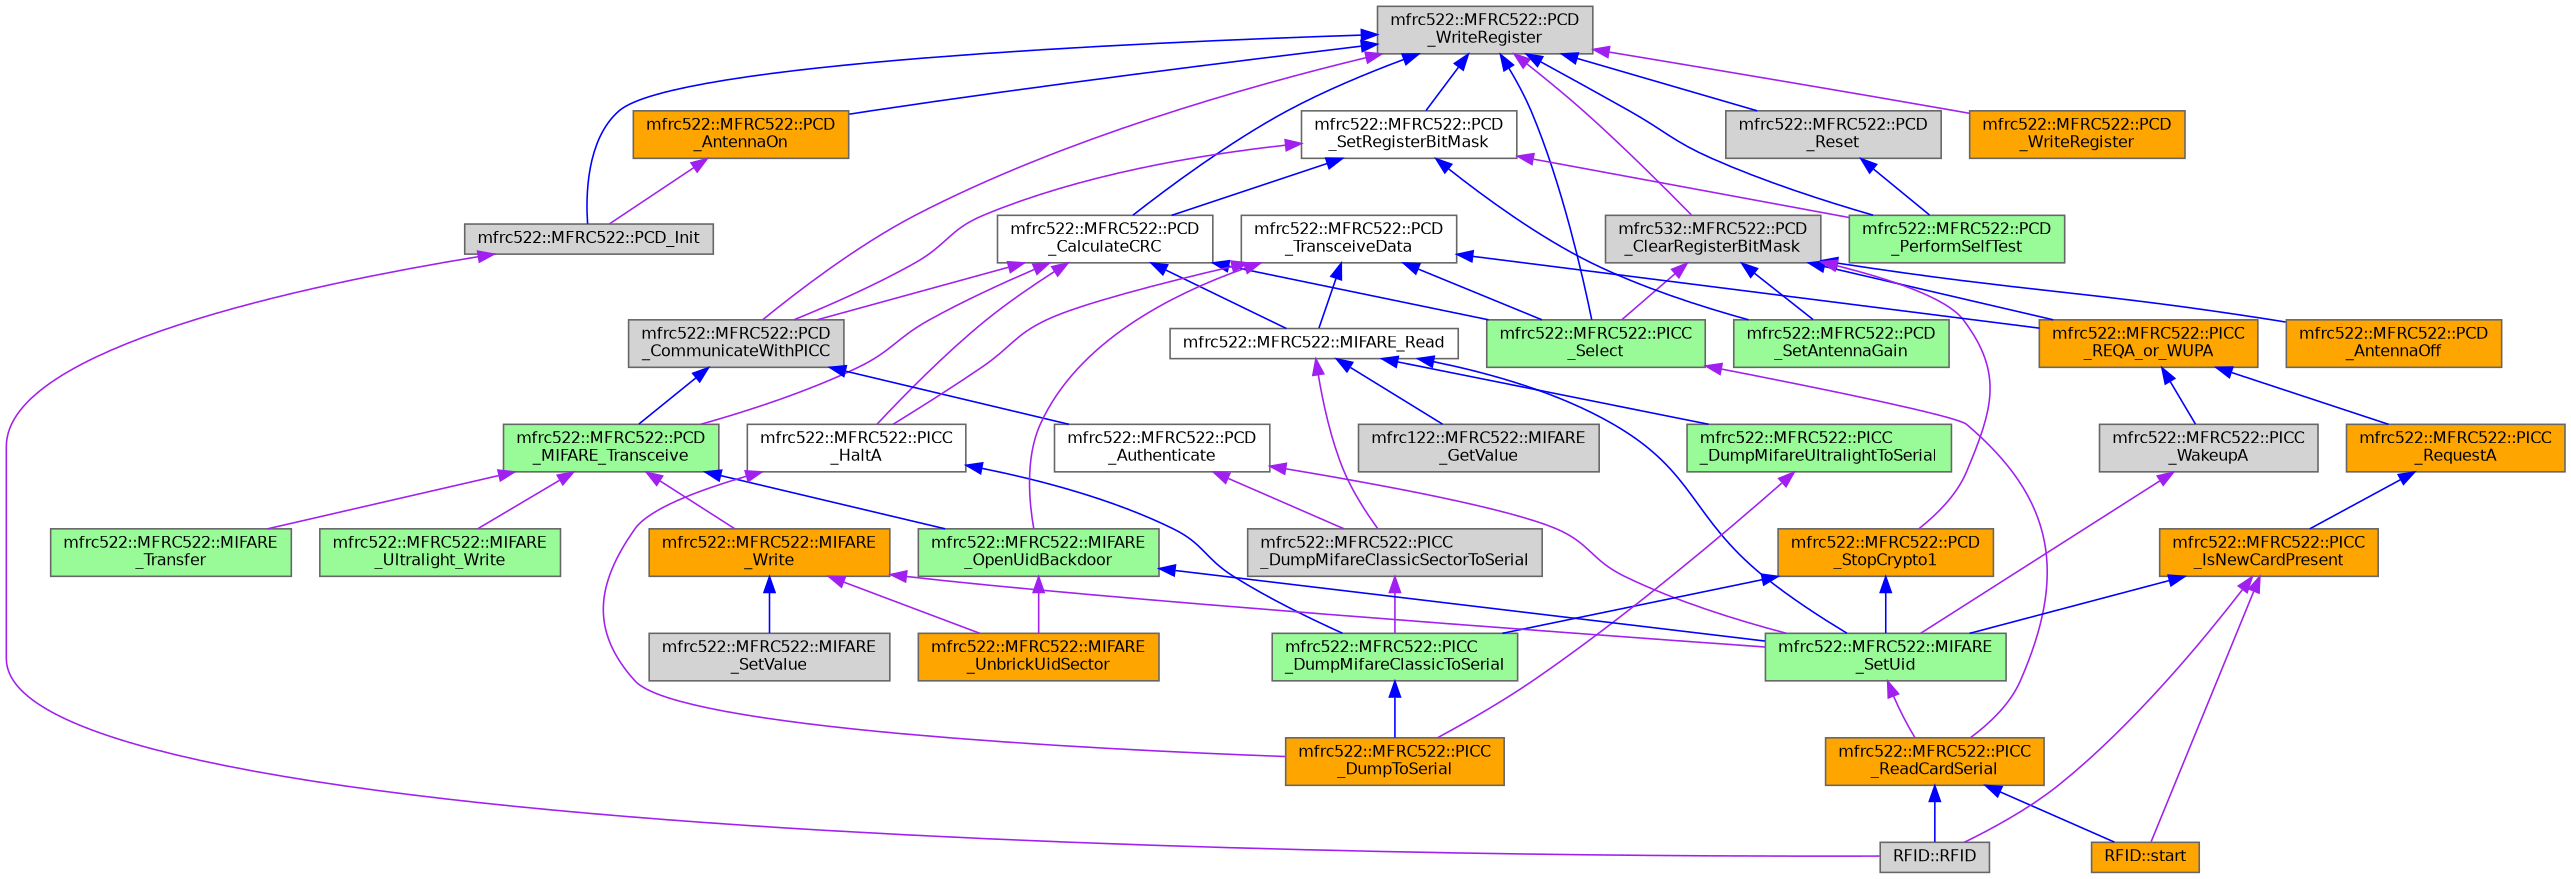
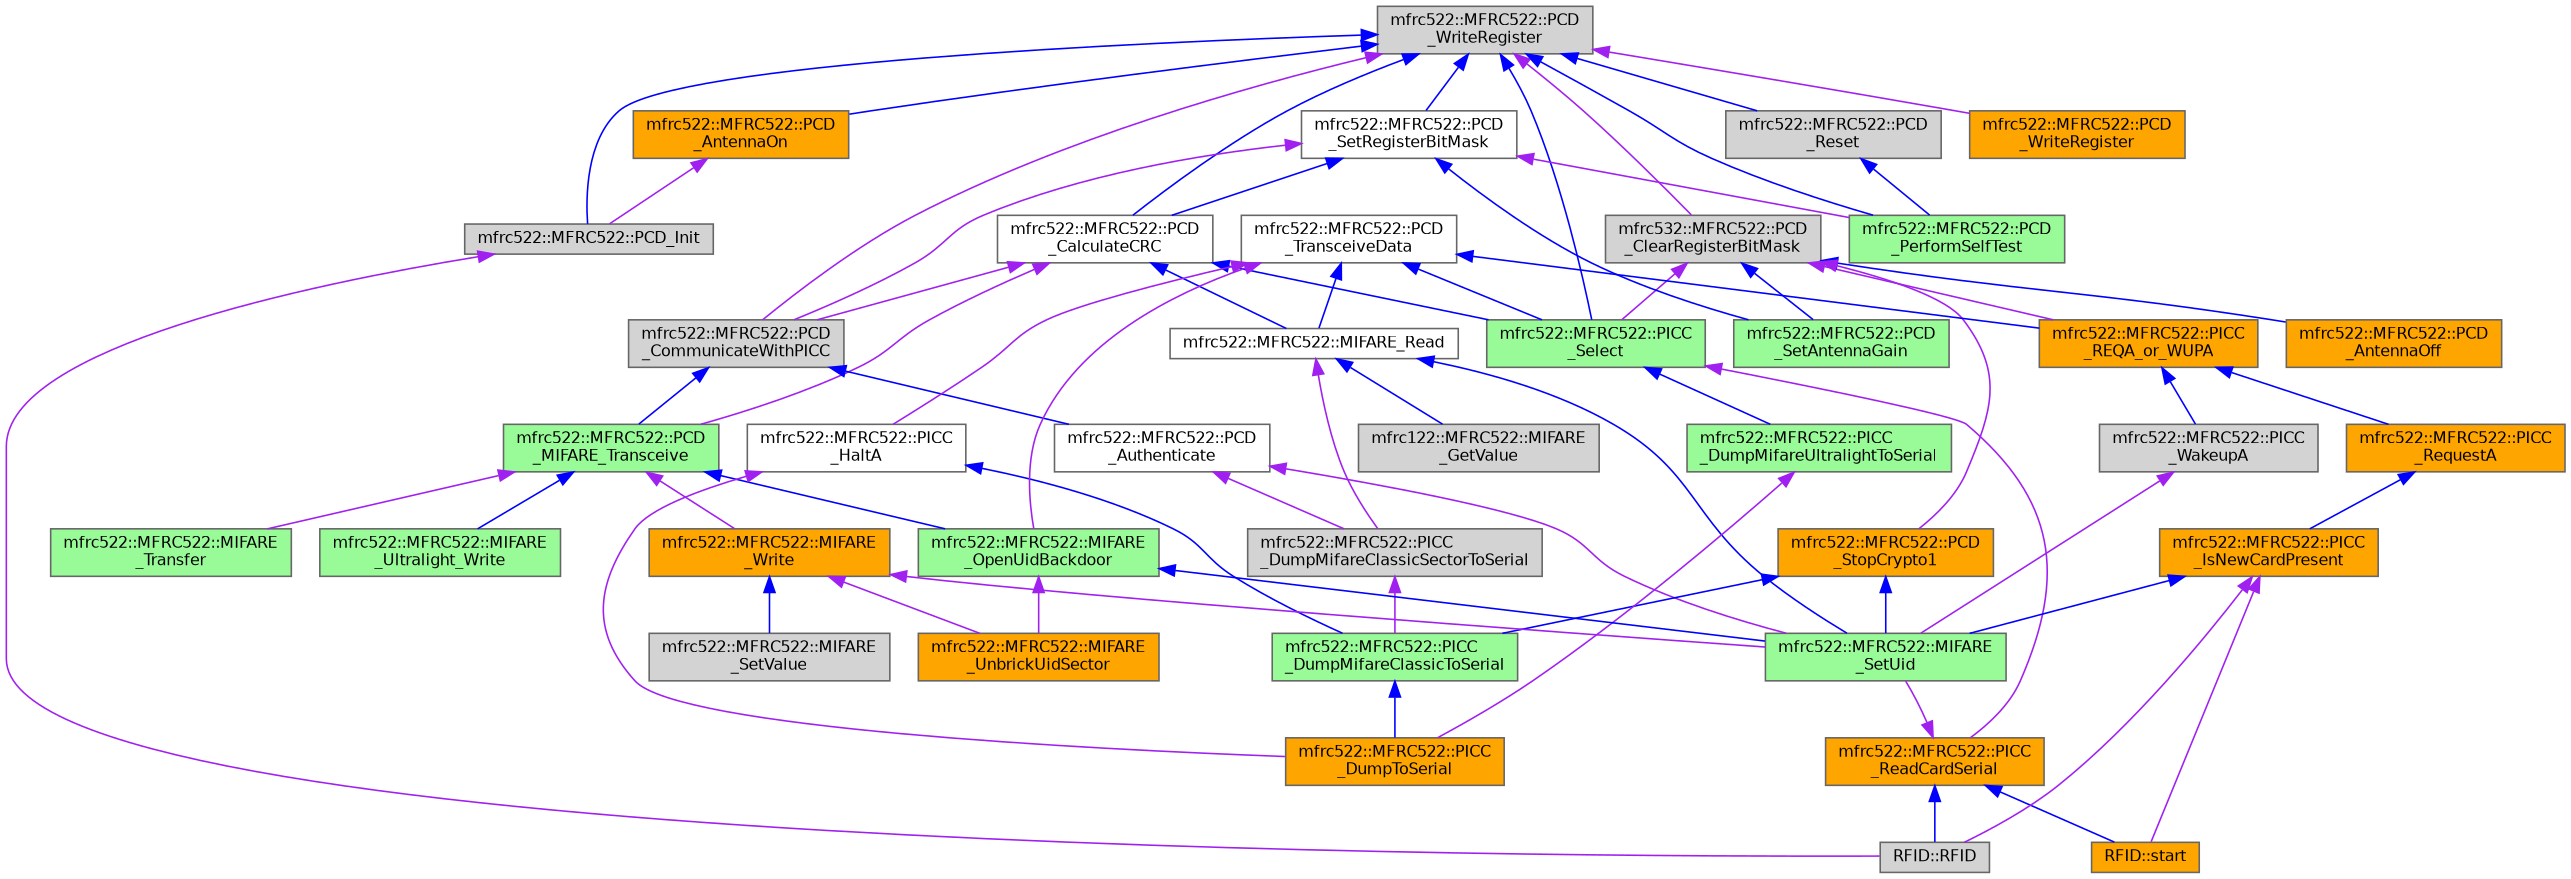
  digraph {
    rankdir=TB
    node [color=grey40 fillcolor=orange fontname=Helvetica fontsize=10 shape=box style=filled]
    edge [color=blue dir=back fontname=Helvetica fontsize=10 labelfontname=Helvetica labelfontsize=10 style=solid]
    n1 [color=gray40 fillcolor=lightgrey fontcolor=black height=0.2 label="mfrc522::MFRC522::PCD\l_WriteRegister" width=0.4]
    n2 [height=0.2 label="mfrc522::MFRC522::PCD\l_AntennaOn" width=0.4]
    n3 [fillcolor=lightgrey height=0.2 label="mfrc522::MFRC522::PCD_Init" width=0.4]
    n4 [fillcolor=white height=0.2 label="mfrc522::MFRC522::PCD\l_CalculateCRC" width=0.4]
    n5 [fillcolor=lightgrey height=0.2 label="mfrc522::MFRC522::PCD\l_CommunicateWithPICC" width=0.4]
    n6 [fillcolor=palegreen height=0.2 label="mfrc522::MFRC522::PICC\l_Select" width=0.4]
    n7 [fillcolor=lightgrey height=0.2 label="mfrc532::MFRC522::PCD\l_ClearRegisterBitMask" width=0.4]
    n8 [fillcolor=palegreen height=0.2 label="mfrc522::MFRC522::PCD\l_PerformSelfTest" width=0.4]
    n9 [fillcolor=lightgrey height=0.2 label="mfrc522::MFRC522::PCD\l_Reset" width=0.4]
    n10 [fillcolor=white height=0.2 label="mfrc522::MFRC522::PCD\l_SetRegisterBitMask" width=0.4]
    n11 [height=0.2 label="mfrc522::MFRC522::PCD\l_WriteRegister" width=0.4]
    n12 [fillcolor=lightgrey height=0.2 label="RFID::RFID" width=0.4]
    n13 [fillcolor=white height=0.2 label="mfrc522::MFRC522::MIFARE_Read" width=0.4]
    n14 [fillcolor=palegreen height=0.2 label="mfrc522::MFRC522::PCD\l_MIFARE_Transceive" width=0.4]
    n15 [fillcolor=white height=0.2 label="mfrc522::MFRC522::PICC\l_HaltA" width=0.4]
    n16 [fillcolor=white height=0.2 label="mfrc522::MFRC522::PCD\l_Authenticate" width=0.4]
    n17 [height=0.2 label="mfrc522::MFRC522::PICC\l_ReadCardSerial" width=0.4]
    n18 [height=0.2 label="mfrc522::MFRC522::PICC\l_REQA_or_WUPA" width=0.4]
    n19 [height=0.2 label="mfrc522::MFRC522::PCD\l_AntennaOff" width=0.4]
    n20 [fillcolor=palegreen height=0.2 label="mfrc522::MFRC522::PCD\l_SetAntennaGain" width=0.4]
    n21 [height=0.2 label="mfrc522::MFRC522::PCD\l_StopCrypto1" width=0.4]
    n22 [fillcolor=lightgrey height=0.2 label="mfrc122::MFRC522::MIFARE\l_GetValue" width=0.4]
    n23 [fillcolor=palegreen height=0.2 label="mfrc522::MFRC522::MIFARE\l_SetUid" width=0.4]
    n24 [fillcolor=lightgrey height=0.2 label="mfrc522::MFRC522::PICC\l_DumpMifareClassicSectorToSerial" width=0.4]
    n25 [fillcolor=palegreen height=0.2 label="mfrc522::MFRC522::PICC\l_DumpMifareUltralightToSerial" width=0.4]
    n26 [fillcolor=palegreen height=0.2 label="mfrc522::MFRC522::MIFARE\l_Transfer" width=0.4]
    n27 [fillcolor=palegreen height=0.2 label="mfrc522::MFRC522::MIFARE\l_Ultralight_Write" width=0.4]
    n28 [height=0.2 label="mfrc522::MFRC522::MIFARE\l_Write" width=0.4]
    n29 [fillcolor=palegreen height=0.2 label="mfrc522::MFRC522::MIFARE\l_OpenUidBackdoor" width=0.4]
    n30 [fillcolor=palegreen height=0.2 label="mfrc522::MFRC522::PICC\l_DumpMifareClassicToSerial" width=0.4]
    n31 [height=0.2 label="mfrc522::MFRC522::PICC\l_DumpToSerial" width=0.4]
    n32 [fillcolor=white height=0.2 label="mfrc522::MFRC522::PCD\l_TransceiveData" width=0.4]
    n33 [fillcolor=lightgrey height=0.2 label="mfrc522::MFRC522::MIFARE\l_SetValue" width=0.4]
    n34 [height=0.2 label="mfrc522::MFRC522::MIFARE\l_UnbrickUidSector" width=0.4]
    n35 [height=0.2 label="mfrc522::MFRC522::PICC\l_RequestA" width=0.4]
    n36 [fillcolor=lightgrey height=0.2 label="mfrc522::MFRC522::PICC\l_WakeupA" width=0.4]
    n37 [height=0.2 label="mfrc522::MFRC522::PICC\l_IsNewCardPresent" width=0.4]
    n38 [height=0.2 label="RFID::start" width=0.4]
    n1 -> n2
    n1 -> n3
    n1 -> n4
    n1 -> n5 [color=purple]
    n1 -> n6
    n1 -> n7 [color=purple]
    n1 -> n8
    n1 -> n9
    n1 -> n10
    n1 -> n11 [color=purple]
    n2 -> n3 [color=purple]
    n3 -> n12 [color=purple]
    n4 -> n5 [color=purple]
    n4 -> n6
    n4 -> n13
    n4 -> n14 [color=purple]
-   n4 -> n15 [color=purple]
    n5 -> n14
    n5 -> n16
    n6 -> n17 [color=purple]
    n7 -> n6 [color=purple]
-   n7 -> n18
+   n7 -> n18 [color=purple]
    n7 -> n19
    n7 -> n20
    n7 -> n21 [color=purple]
    n9 -> n8
    n10 -> n4
    n10 -> n5 [color=purple]
    n10 -> n8 [color=purple]
    n10 -> n20
    n13 -> n22
    n13 -> n23
    n13 -> n24 [color=purple]
-   n13 -> n25
+   n6 -> n25
    n14 -> n26 [color=purple]
-   n14 -> n27 [color=purple]
+   n14 -> n27
    n14 -> n28 [color=purple]
    n14 -> n29
    n15 -> n30
    n15 -> n31 [color=purple]
    n16 -> n23 [color=purple]
    n16 -> n24 [color=purple]
    n17 -> n12
-   n23 -> n17 [color=purple]
+   n17 -> n23 [color=purple]
    n17 -> n38
    n18 -> n35
    n18 -> n36
    n21 -> n23
    n21 -> n30
    n24 -> n30 [color=purple]
    n25 -> n31 [color=purple]
    n28 -> n23 [color=purple]
    n28 -> n33
    n28 -> n34 [color=purple]
    n29 -> n23
    n29 -> n34 [color=purple]
    n30 -> n31
    n32 -> n6
    n32 -> n13
    n32 -> n15 [color=purple]
    n32 -> n18
    n32 -> n29 [color=purple]
    n35 -> n37
    n36 -> n23 [color=purple]
    n37 -> n12 [color=purple]
    n37 -> n23
    n37 -> n38 [color=purple]
  }
